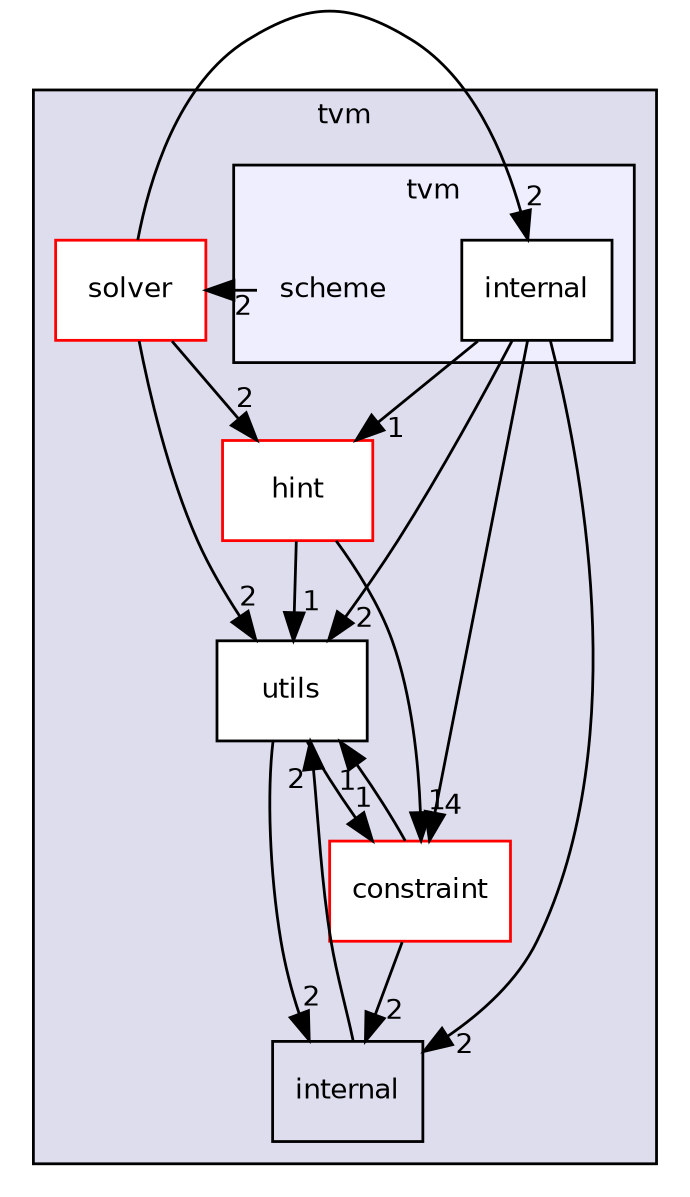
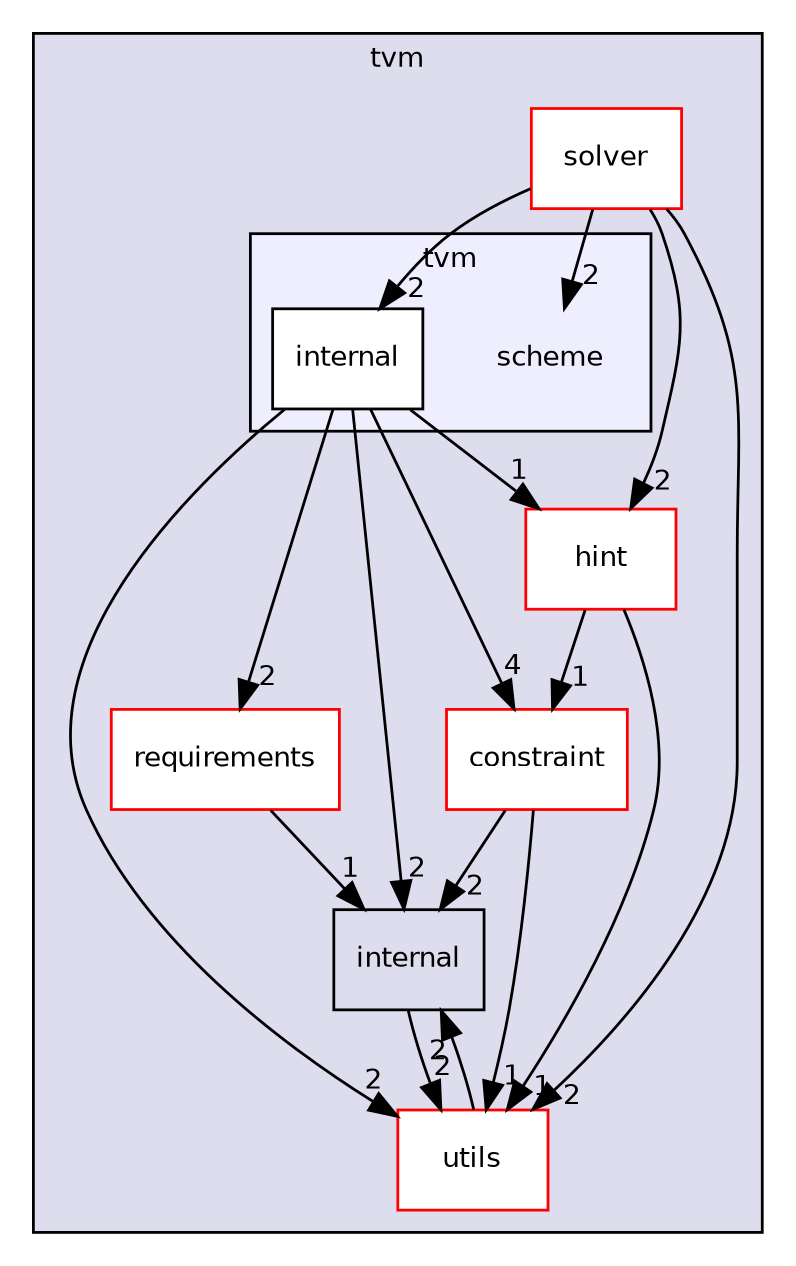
  digraph {
    compound=true
    node [fontname=Helvetica fontsize=10 shape=box fillcolor=white style=filled color=red]
    edge [headlabel=2 labeldistance=1.5 labelfontname=Helvetica labelfontsize=10]
    n1 [label=scheme shape=plaintext fillcolor="" style="" color=""]
    n2 [label=internal color=""]
    n3 [label=internal fillcolor="" style="" color=""]
-   n4 [color=black label=utils]
+   n4 [label=utils]
+   n5 [label=requirements]
    n6 [label=hint]
    n7 [label=constraint]
    n8 [label=solver]
    subgraph cluster_1 {
      bgcolor="#ddddee"
      fontname=Helvetica
      fontsize=10
      label=tvm
      pencolor=black
      n3
      n4
+     n5
      n6
      n7
      n8
      subgraph cluster_2 {
        bgcolor="#eeeeff"
        fontname=Helvetica
        fontsize=10
        label=tvm
        pencolor=black
        n1
        n2
      }
    }
-   n1 -> n8
+   n8 -> n1
    n2 -> n3
    n2 -> n4
+   n2 -> n5
    n2 -> n6 [headlabel=1]
    n2 -> n7 [headlabel=4]
    n3 -> n4
    n4 -> n3
-   n4 -> n7 [headlabel=1]
+   n5 -> n3 [headlabel=1]
    n6 -> n4 [headlabel=1]
    n6 -> n7 [headlabel=1]
    n7 -> n3
    n7 -> n4 [headlabel=1]
    n8 -> n2
    n8 -> n4
    n8 -> n6
  }
